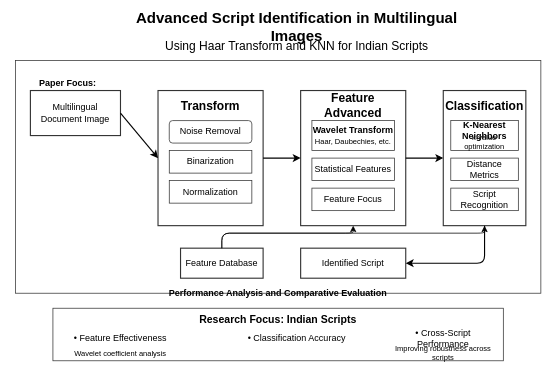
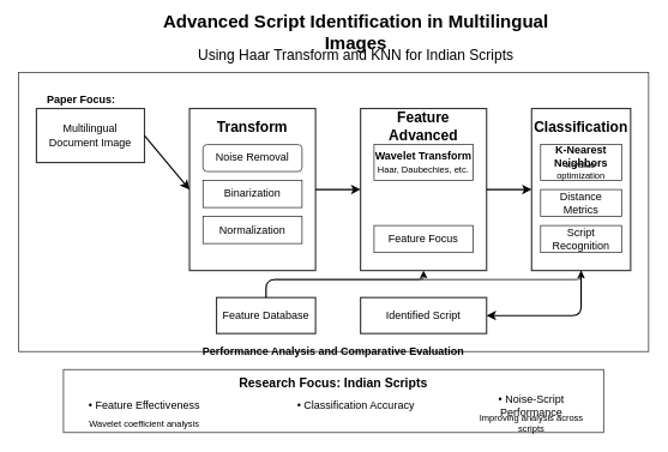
  <mxCell id="0" />
  <mxCell id="1" parent="0" />
  <mxCell id="2" value="Advanced Script Identification in Multilingual Images" style="text;html=1;strokeColor=none;fillColor=none;align=center;verticalAlign=middle;whiteSpace=wrap;rounded=0;fontSize=20;fontStyle=1" vertex="1" parent="1"><mxGeometry x="170" y="20" width="450" height="30" as="geometry" /></mxCell>
  <mxCell id="3" value="Using Haar Transform and KNN for Indian Scripts" style="text;html=1;strokeColor=none;fillColor=none;align=center;verticalAlign=middle;whiteSpace=wrap;rounded=0;fontSize=16;" vertex="1" parent="1"><mxGeometry x="170" y="50" width="450" height="20" as="geometry" /></mxCell>
  <mxCell id="4" value="" style="rounded=0;whiteSpace=wrap;html=1;fillColor=none;strokeColor=#333333;strokeWidth=1;" vertex="1" parent="1"><mxGeometry x="20" y="80" width="700" height="310" as="geometry" /></mxCell>
  <mxCell id="5" value="Multilingual Document Image" style="rounded=0;whiteSpace=wrap;html=1;fillColor=none;strokeColor=#333333;strokeWidth=1.5;" vertex="1" parent="1"><mxGeometry x="40" y="120" width="120" height="60" as="geometry" /></mxCell>
  <mxCell id="6" value="" style="rounded=0;whiteSpace=wrap;html=1;fillColor=none;strokeColor=#333333;strokeWidth=1.5;" vertex="1" parent="1"><mxGeometry x="210" y="120" width="140" height="180" as="geometry" /></mxCell>
  <mxCell id="7" value="Transform" style="text;html=1;strokeColor=none;fillColor=none;align=center;verticalAlign=middle;whiteSpace=wrap;rounded=0;fontSize=16;fontStyle=1" vertex="1" parent="1"><mxGeometry x="210" y="130" width="140" height="20" as="geometry" /></mxCell>
  <mxCell id="8" value="Noise Removal" style="whiteSpace=wrap;html=1;fillColor=none;strokeColor=#333333;strokeWidth=1;rounded=1;" vertex="1" parent="1"><mxGeometry x="225" y="160" width="110" height="30" as="geometry" /></mxCell>
  <mxCell id="9" value="Binarization" style="rounded=0;whiteSpace=wrap;html=1;fillColor=none;strokeColor=#333333;strokeWidth=1;" vertex="1" parent="1"><mxGeometry x="225" y="200" width="110" height="30" as="geometry" /></mxCell>
  <mxCell id="10" value="Normalization" style="rounded=0;whiteSpace=wrap;html=1;fillColor=none;strokeColor=#333333;strokeWidth=1;" vertex="1" parent="1"><mxGeometry x="225" y="240" width="110" height="30" as="geometry" /></mxCell>
  <mxCell id="11" value="" style="rounded=0;whiteSpace=wrap;html=1;fillColor=none;strokeColor=#333333;strokeWidth=1.5;" vertex="1" parent="1"><mxGeometry x="400" y="120" width="140" height="180" as="geometry" /></mxCell>
  <mxCell id="12" value="Feature Advanced" style="text;html=1;strokeColor=none;fillColor=none;align=center;verticalAlign=middle;whiteSpace=wrap;rounded=0;fontSize=16;fontStyle=1" vertex="1" parent="1"><mxGeometry x="400" y="130" width="140" height="20" as="geometry" /></mxCell>
  <mxCell id="13" value="" style="rounded=0;whiteSpace=wrap;html=1;fillColor=none;strokeColor=#333333;strokeWidth=1;" vertex="1" parent="1"><mxGeometry x="415" y="160" width="110" height="40" as="geometry" /></mxCell>
  <mxCell id="14" value="Wavelet Transform" style="text;html=1;strokeColor=none;fillColor=none;align=center;verticalAlign=middle;whiteSpace=wrap;rounded=0;fontSize=12;fontStyle=1" vertex="1" parent="1"><mxGeometry x="415" y="165" width="110" height="15" as="geometry" /></mxCell>
  <mxCell id="15" value="Haar, Daubechies, etc." style="text;html=1;strokeColor=none;fillColor=none;align=center;verticalAlign=middle;whiteSpace=wrap;rounded=0;fontSize=10;" vertex="1" parent="1"><mxGeometry x="415" y="180" width="110" height="15" as="geometry" /></mxCell>
- <mxCell id="16" value="Statistical Features" style="rounded=0;whiteSpace=wrap;html=1;fillColor=none;strokeColor=#333333;strokeWidth=1;" vertex="1" parent="1"><mxGeometry x="415" y="210" width="110" height="30" as="geometry" /></mxCell>
  <mxCell id="17" value="Feature Focus" style="rounded=0;whiteSpace=wrap;html=1;fillColor=none;strokeColor=#333333;strokeWidth=1;" vertex="1" parent="1"><mxGeometry x="415" y="250" width="110" height="30" as="geometry" /></mxCell>
  <mxCell id="18" value="" style="rounded=0;whiteSpace=wrap;html=1;fillColor=none;strokeColor=#333333;strokeWidth=1.5;" vertex="1" parent="1"><mxGeometry x="590" y="120" width="110" height="180" as="geometry" /></mxCell>
  <mxCell id="19" value="Classification" style="text;html=1;strokeColor=none;fillColor=none;align=center;verticalAlign=middle;whiteSpace=wrap;rounded=0;fontSize=16;fontStyle=1" vertex="1" parent="1"><mxGeometry x="590" y="130" width="110" height="20" as="geometry" /></mxCell>
  <mxCell id="20" value="" style="rounded=0;whiteSpace=wrap;html=1;fillColor=none;strokeColor=#333333;strokeWidth=1;" vertex="1" parent="1"><mxGeometry x="600" y="160" width="90" height="40" as="geometry" /></mxCell>
  <mxCell id="21" value="K-Nearest Neighbors" style="text;html=1;strokeColor=none;fillColor=none;align=center;verticalAlign=middle;whiteSpace=wrap;rounded=0;fontSize=12;fontStyle=1" vertex="1" parent="1"><mxGeometry x="600" y="165" width="90" height="15" as="geometry" /></mxCell>
  <mxCell id="22" value="k-value optimization" style="text;html=1;strokeColor=none;fillColor=none;align=center;verticalAlign=middle;whiteSpace=wrap;rounded=0;fontSize=10;" vertex="1" parent="1"><mxGeometry x="600" y="180" width="90" height="15" as="geometry" /></mxCell>
  <mxCell id="23" value="Distance Metrics" style="rounded=0;whiteSpace=wrap;html=1;fillColor=none;strokeColor=#333333;strokeWidth=1;" vertex="1" parent="1"><mxGeometry x="600" y="210" width="90" height="30" as="geometry" /></mxCell>
  <mxCell id="24" value="Script Recognition" style="rounded=0;whiteSpace=wrap;html=1;fillColor=none;strokeColor=#333333;strokeWidth=1;" vertex="1" parent="1"><mxGeometry x="600" y="250" width="90" height="30" as="geometry" /></mxCell>
  <mxCell id="25" value="Identified Script" style="rounded=0;whiteSpace=wrap;html=1;fillColor=none;strokeColor=#333333;strokeWidth=1.5;" vertex="1" parent="1"><mxGeometry x="400" y="330" width="140" height="40" as="geometry" /></mxCell>
  <mxCell id="26" value="Feature Database" style="rounded=0;whiteSpace=wrap;html=1;fillColor=none;strokeColor=#333333;strokeWidth=1.5;" vertex="1" parent="1"><mxGeometry x="240" y="330" width="110" height="40" as="geometry" /></mxCell>
  <mxCell id="27" value="" style="endArrow=classic;html=1;strokeWidth=1.5;exitX=1;exitY=0.5;exitDx=0;exitDy=0;entryX=0;entryY=0.5;entryDx=0;entryDy=0;" edge="1" parent="1" source="5" target="6"><mxGeometry width="50" height="50" relative="1" as="geometry"><mxPoint x="160" y="150" as="sourcePoint" /><mxPoint x="210" y="150" as="targetPoint" /></mxGeometry></mxCell>
  <mxCell id="28" value="" style="endArrow=classic;html=1;strokeWidth=1.5;exitX=1;exitY=0.5;exitDx=0;exitDy=0;entryX=0;entryY=0.5;entryDx=0;entryDy=0;" edge="1" parent="1"><mxGeometry width="50" height="50" relative="1" as="geometry"><mxPoint x="350" y="210" as="sourcePoint" /><mxPoint x="400" y="210" as="targetPoint" /></mxGeometry></mxCell>
  <mxCell id="29" value="" style="endArrow=classic;html=1;strokeWidth=1.5;exitX=1;exitY=0.5;exitDx=0;exitDy=0;entryX=0;entryY=0.5;entryDx=0;entryDy=0;" edge="1" parent="1"><mxGeometry width="50" height="50" relative="1" as="geometry"><mxPoint x="540" y="210" as="sourcePoint" /><mxPoint x="590" y="210" as="targetPoint" /></mxGeometry></mxCell>
  <mxCell id="30" value="" style="endArrow=classic;html=1;strokeWidth=1.5;" edge="1" parent="1"><mxGeometry width="50" height="50" relative="1" as="geometry"><mxPoint x="645" y="300" as="sourcePoint" /><mxPoint x="540" y="350" as="targetPoint" /><Array as="points"><mxPoint x="645" y="350" /></Array></mxGeometry></mxCell>
  <mxCell id="31" value="" style="endArrow=classic;html=1;strokeWidth=1;" edge="1" parent="1"><mxGeometry width="50" height="50" relative="1" as="geometry"><mxPoint x="295" y="330" as="sourcePoint" /><mxPoint x="470" y="300" as="targetPoint" /><Array as="points"><mxPoint x="295" y="310" /><mxPoint x="470" y="310" /></Array></mxGeometry></mxCell>
  <mxCell id="32" value="" style="endArrow=classic;html=1;strokeWidth=1;" edge="1" parent="1"><mxGeometry width="50" height="50" relative="1" as="geometry"><mxPoint x="295" y="330" as="sourcePoint" /><mxPoint x="645" y="300" as="targetPoint" /><Array as="points"><mxPoint x="295" y="310" /><mxPoint x="645" y="310" /></Array></mxGeometry></mxCell>
  <mxCell id="33" value="" style="rounded=0;whiteSpace=wrap;html=1;fillColor=none;strokeColor=#333333;strokeWidth=1;" vertex="1" parent="1"><mxGeometry x="70" y="410" width="600" height="70" as="geometry" /></mxCell>
  <mxCell id="34" value="Research Focus: Indian Scripts" style="text;html=1;strokeColor=none;fillColor=none;align=center;verticalAlign=middle;whiteSpace=wrap;rounded=0;fontSize=14;fontStyle=1" vertex="1" parent="1"><mxGeometry x="70" y="415" width="600" height="20" as="geometry" /></mxCell>
  <mxCell id="35" value="• Feature Effectiveness" style="text;html=1;strokeColor=none;fillColor=none;align=center;verticalAlign=middle;whiteSpace=wrap;rounded=0;fontSize=12;" vertex="1" parent="1"><mxGeometry x="90" y="440" width="140" height="20" as="geometry" /></mxCell>
  <mxCell id="36" value="• Classification Accuracy" style="text;html=1;strokeColor=none;fillColor=none;align=center;verticalAlign=middle;whiteSpace=wrap;rounded=0;fontSize=12;" vertex="1" parent="1"><mxGeometry x="325" y="440" width="140" height="20" as="geometry" /></mxCell>
- <mxCell id="37" value="• Cross-Script Performance" style="text;html=1;strokeColor=none;fillColor=none;align=center;verticalAlign=middle;whiteSpace=wrap;rounded=0;fontSize=12;" vertex="1" parent="1"><mxGeometry x="520" y="440" width="140" height="20" as="geometry" /></mxCell>
+ <mxCell id="37" value="• Noise-Script Performance" style="text;html=1;strokeColor=none;fillColor=none;align=center;verticalAlign=middle;whiteSpace=wrap;rounded=0;fontSize=12;" vertex="1" parent="1"><mxGeometry x="520" y="440" width="140" height="20" as="geometry" /></mxCell>
  <mxCell id="38" value="Wavelet coefficient analysis" style="text;html=1;strokeColor=none;fillColor=none;align=center;verticalAlign=middle;whiteSpace=wrap;rounded=0;fontSize=10;" vertex="1" parent="1"><mxGeometry x="90" y="460" width="140" height="20" as="geometry" /></mxCell>
- <mxCell id="39" value="Improving robustness across scripts" style="text;html=1;strokeColor=none;fillColor=none;align=center;verticalAlign=middle;whiteSpace=wrap;rounded=0;fontSize=10;" vertex="1" parent="1"><mxGeometry x="520" y="460" width="140" height="20" as="geometry" /></mxCell>
+ <mxCell id="39" value="Improving analysis across scripts" style="text;html=1;strokeColor=none;fillColor=none;align=center;verticalAlign=middle;whiteSpace=wrap;rounded=0;fontSize=10;" vertex="1" parent="1"><mxGeometry x="520" y="460" width="140" height="20" as="geometry" /></mxCell>
  <mxCell id="40" value="Paper Focus:" style="text;html=1;strokeColor=none;fillColor=none;align=left;verticalAlign=middle;whiteSpace=wrap;rounded=0;fontSize=12;fontStyle=1" vertex="1" parent="1"><mxGeometry x="50" y="100" width="80" height="20" as="geometry" /></mxCell>
  <mxCell id="41" value="Performance Analysis and Comparative Evaluation" style="text;html=1;strokeColor=none;fillColor=none;align=center;verticalAlign=middle;whiteSpace=wrap;rounded=0;fontSize=12;fontStyle=1" vertex="1" parent="1"><mxGeometry x="170" y="380" width="400" height="20" as="geometry" /></mxCell>
